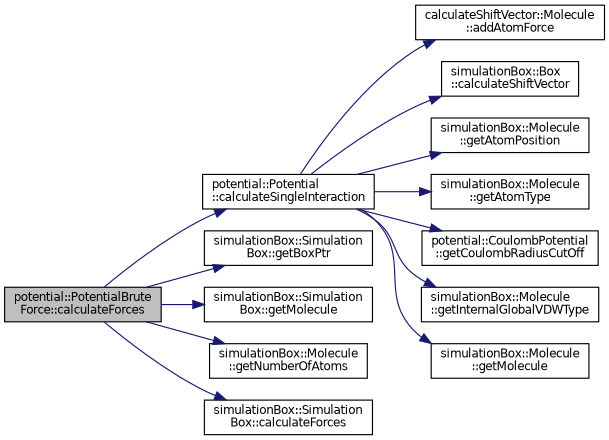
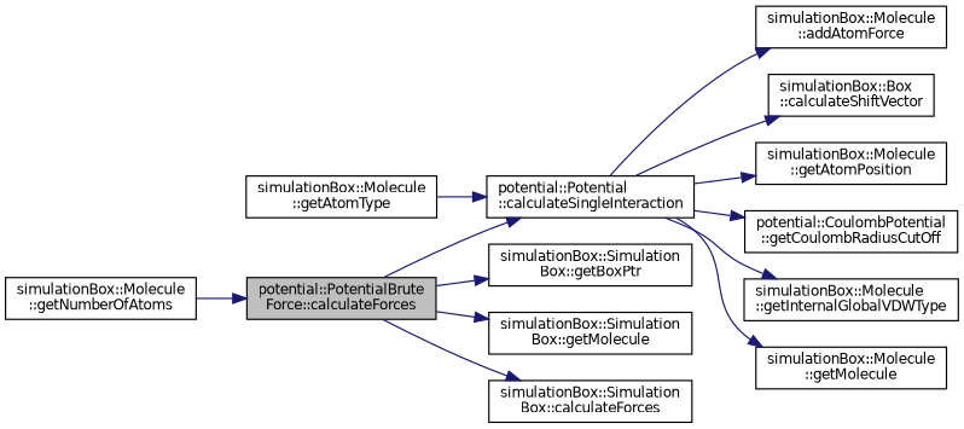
  digraph {
    rankdir=LR
    node [color=black fillcolor=white fontname=Helvetica fontsize=10 shape=record style=filled]
    edge [color=midnightblue fontname=Helvetica fontsize=10 labelfontname=Helvetica labelfontsize=10 style=solid]
    n1 [fillcolor=grey75 fontcolor=black height=0.2 label="potential::PotentialBrute\lForce::calculateForces" width=0.4]
    n2 [height=0.2 label="potential::Potential\l::calculateSingleInteraction" width=0.4]
    n3 [height=0.2 label="simulationBox::Simulation\lBox::getBoxPtr" width=0.4]
    n4 [height=0.2 label="simulationBox::Simulation\lBox::getMolecule" width=0.4]
    n5 [height=0.2 label="simulationBox::Molecule\l::getNumberOfAtoms" width=0.4]
    n6 [height=0.2 label="simulationBox::Simulation\lBox::calculateForces" width=0.4]
-   n7 [height=0.2 label="calculateShiftVector::Molecule\l::addAtomForce" width=0.4]
+   n7 [height=0.2 label="simulationBox::Molecule\l::addAtomForce" width=0.4]
    n8 [height=0.2 label="simulationBox::Box\l::calculateShiftVector" width=0.4]
    n9 [height=0.2 label="simulationBox::Molecule\l::getAtomPosition" width=0.4]
    n10 [height=0.2 label="simulationBox::Molecule\l::getAtomType" width=0.4]
    n11 [height=0.2 label="potential::CoulombPotential\l::getCoulombRadiusCutOff" width=0.4]
    n12 [height=0.2 label="simulationBox::Molecule\l::getInternalGlobalVDWType" width=0.4]
    n13 [height=0.2 label="simulationBox::Molecule\l::getMolecule" width=0.4]
    n1 -> n2
    n1 -> n3
    n1 -> n4
-   n1 -> n5
+   n5 -> n1
    n1 -> n6
    n2 -> n7
    n2 -> n8
    n2 -> n9
-   n2 -> n10
+   n10 -> n2
    n2 -> n11
    n2 -> n12
    n2 -> n13
  }
